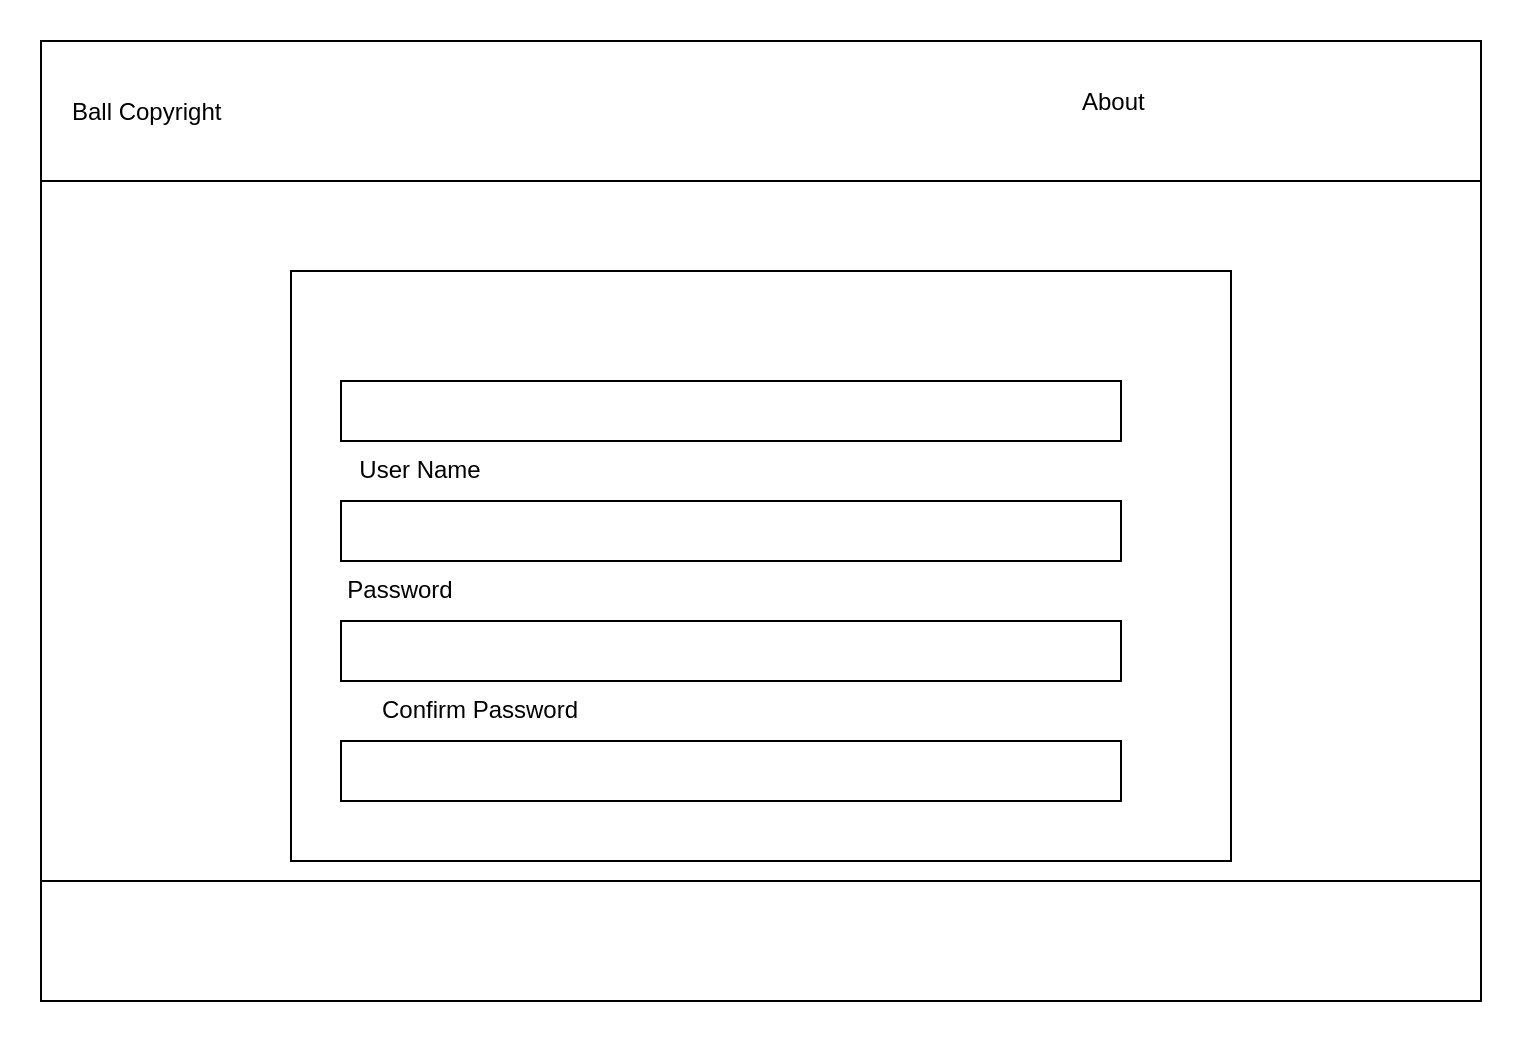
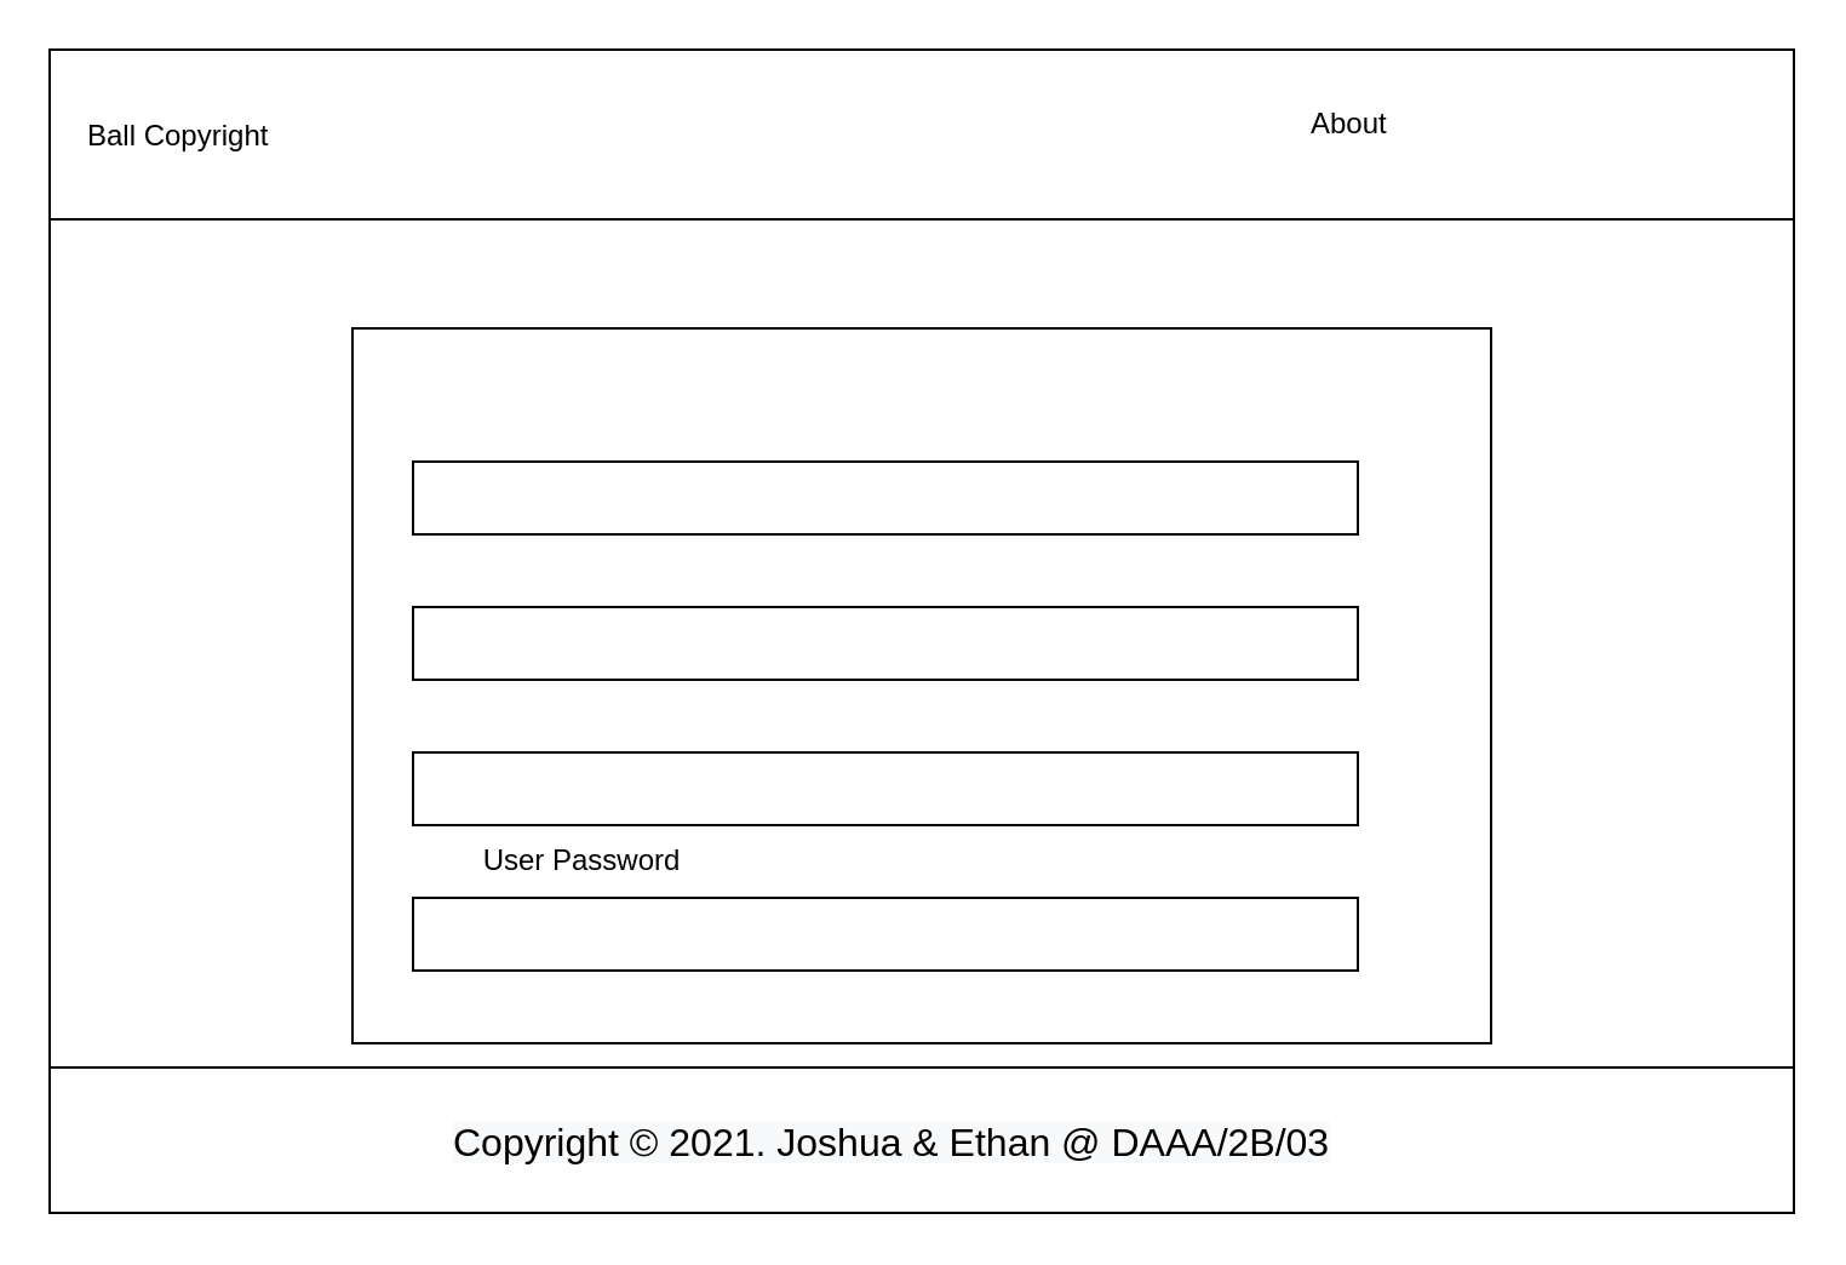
  <mxCell id="0" />
  <mxCell id="1" parent="0" />
  <mxCell id="2" value="" style="rounded=0;whiteSpace=wrap;html=1;" vertex="1" parent="1"><mxGeometry x="20" y="20" width="720" height="480" as="geometry" /></mxCell>
  <mxCell id="3" value="" style="rounded=0;whiteSpace=wrap;html=1;" vertex="1" parent="1"><mxGeometry x="20" y="20" width="720" height="70" as="geometry" /></mxCell>
  <mxCell id="4" value="" style="rounded=0;whiteSpace=wrap;html=1;" vertex="1" parent="1"><mxGeometry x="20" y="440" width="720" height="60" as="geometry" /></mxCell>
+ <mxCell id="5" value="&lt;span style=&quot;color: rgb(0, 0, 0); font-family: helvetica; font-size: 16px; font-style: normal; font-weight: 400; letter-spacing: normal; text-align: center; text-indent: 0px; text-transform: none; word-spacing: 0px; background-color: rgb(248, 249, 250); display: inline; float: none;&quot;&gt;Copyright © 2021. Joshua &amp;amp; Ethan @ DAAA/2B/03&lt;/span&gt;" style="text;whiteSpace=wrap;html=1;" vertex="1" parent="1"><mxGeometry x="185" y="455" width="390" height="30" as="geometry" /></mxCell>
  <mxCell id="6" value="About" style="text;strokeColor=none;fillColor=none;align=left;verticalAlign=middle;spacingLeft=4;spacingRight=4;overflow=hidden;points=[[0,0.5],[1,0.5]];portConstraint=eastwest;rotatable=0;" vertex="1" parent="1"><mxGeometry x="535" y="35" width="80" height="30" as="geometry" /></mxCell>
  <mxCell id="7" value="Ball Copyright" style="text;strokeColor=none;fillColor=none;align=left;verticalAlign=middle;spacingLeft=4;spacingRight=4;overflow=hidden;points=[[0,0.5],[1,0.5]];portConstraint=eastwest;rotatable=0;" vertex="1" parent="1"><mxGeometry x="30" y="40" width="150" height="30" as="geometry" /></mxCell>
  <mxCell id="8" value="" style="rounded=0;whiteSpace=wrap;html=1;" vertex="1" parent="1"><mxGeometry x="145" y="135" width="470" height="295" as="geometry" /></mxCell>
  <mxCell id="9" value="" style="rounded=0;whiteSpace=wrap;html=1;" vertex="1" parent="1"><mxGeometry x="170" y="190" width="390" height="30" as="geometry" /></mxCell>
  <mxCell id="10" value="" style="rounded=0;whiteSpace=wrap;html=1;" vertex="1" parent="1"><mxGeometry x="170" y="370" width="390" height="30" as="geometry" /></mxCell>
- <mxCell id="11" value="Confirm Password" style="text;html=1;strokeColor=none;fillColor=none;align=center;verticalAlign=middle;whiteSpace=wrap;rounded=0;" vertex="1" parent="1"><mxGeometry x="170" y="340" width="140" height="30" as="geometry" /></mxCell>
+ <mxCell id="11" value="User Password" style="text;html=1;strokeColor=none;fillColor=none;align=center;verticalAlign=middle;whiteSpace=wrap;rounded=0;" vertex="1" parent="1"><mxGeometry x="170" y="340" width="140" height="30" as="geometry" /></mxCell>
  <mxCell id="12" value="" style="rounded=0;whiteSpace=wrap;html=1;" vertex="1" parent="1"><mxGeometry x="170" y="250" width="390" height="30" as="geometry" /></mxCell>
- <mxCell id="13" value="User Name" style="text;html=1;strokeColor=none;fillColor=none;align=center;verticalAlign=middle;whiteSpace=wrap;rounded=0;" vertex="1" parent="1"><mxGeometry x="170" y="220" width="80" height="30" as="geometry" /></mxCell>
  <mxCell id="14" value="" style="rounded=0;whiteSpace=wrap;html=1;" vertex="1" parent="1"><mxGeometry x="170" y="310" width="390" height="30" as="geometry" /></mxCell>
- <mxCell id="15" value="Password" style="text;html=1;strokeColor=none;fillColor=none;align=center;verticalAlign=middle;whiteSpace=wrap;rounded=0;" vertex="1" parent="1"><mxGeometry x="170" y="280" width="60" height="30" as="geometry" /></mxCell>
